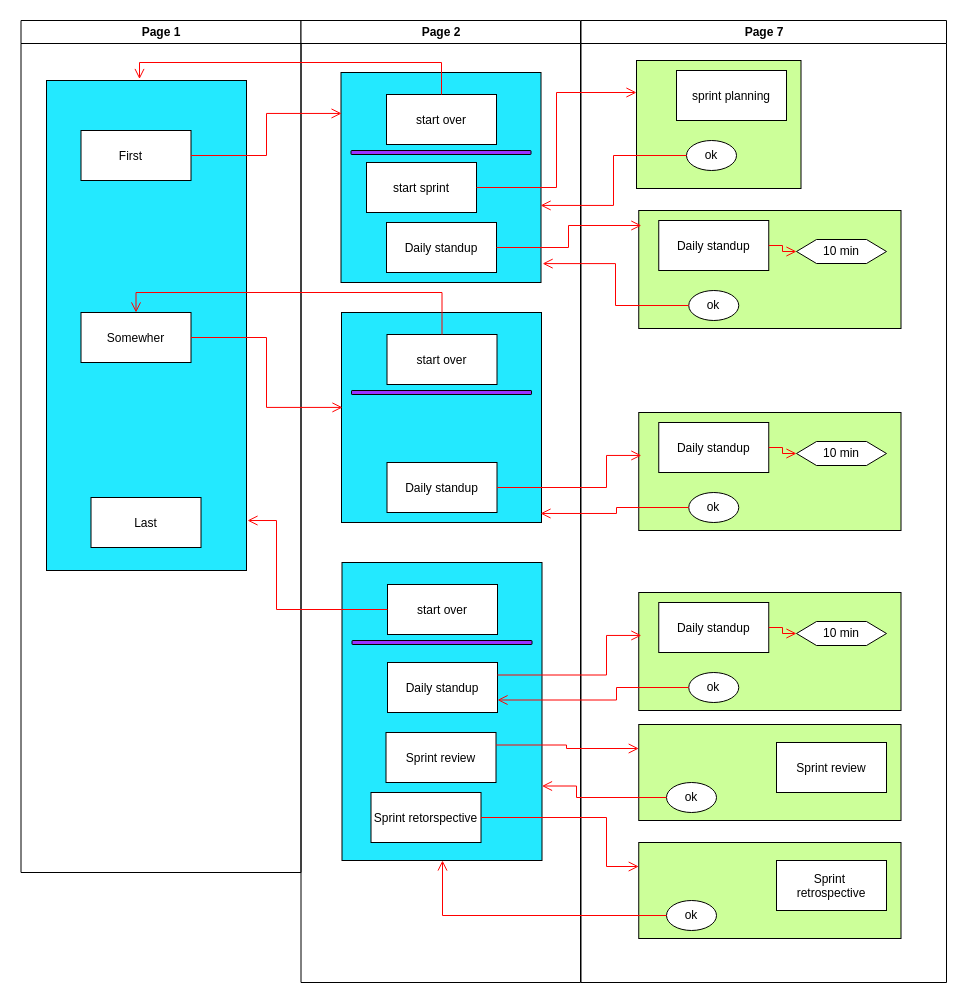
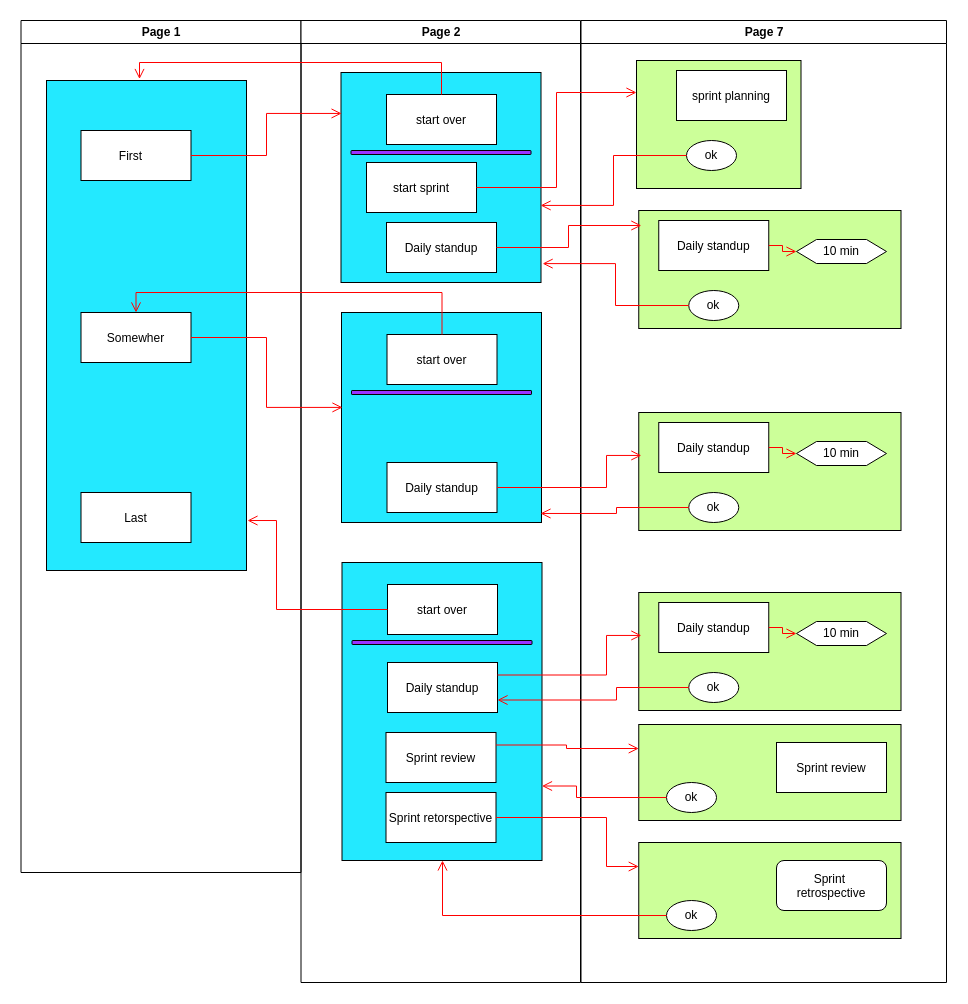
  <mxCell id="0" />
  <mxCell id="1" parent="0" />
  <mxCell id="2" value="Page 1" style="swimlane;whiteSpace=wrap" parent="1" vertex="1"><mxGeometry x="20.5" y="20" width="280" height="852" as="geometry" /></mxCell>
  <mxCell id="3" value="" style="rounded=0;whiteSpace=wrap;html=1;fillColor=light-dark(#23E9FF,var(--ge-dark-color, #121212));" vertex="1" parent="2"><mxGeometry x="25.5" y="60" width="200" height="490" as="geometry" /></mxCell>
  <mxCell id="4" value="First   " style="" parent="2" vertex="1"><mxGeometry x="60" y="110" width="110" height="50" as="geometry" /></mxCell>
  <mxCell id="5" value="Somewher" style="" parent="2" vertex="1"><mxGeometry x="60" y="292" width="110" height="50" as="geometry" /></mxCell>
- <mxCell id="6" value="Last" style="" parent="2" vertex="1"><mxGeometry x="70" y="477" width="110" height="50" as="geometry" /></mxCell>
+ <mxCell id="6" value="Last" style="" parent="2" vertex="1"><mxGeometry x="60" y="472" width="110" height="50" as="geometry" /></mxCell>
  <mxCell id="7" value="Page 2" style="swimlane;whiteSpace=wrap" parent="1" vertex="1"><mxGeometry x="300.5" y="20" width="279.5" height="962" as="geometry" /></mxCell>
  <mxCell id="8" value="" style="rounded=0;whiteSpace=wrap;html=1;fillColor=light-dark(#23E9FF,var(--ge-dark-color, #121212));" vertex="1" parent="7"><mxGeometry x="40" y="52" width="200" height="210" as="geometry" /></mxCell>
  <mxCell id="9" value="start over" style="" parent="7" vertex="1"><mxGeometry x="85.5" y="74" width="110" height="50" as="geometry" /></mxCell>
  <mxCell id="10" value="start sprint" style="" parent="7" vertex="1"><mxGeometry x="65.5" y="142" width="110" height="50" as="geometry" /></mxCell>
  <mxCell id="11" value="Daily standup" style="" parent="7" vertex="1"><mxGeometry x="85.5" y="202" width="110" height="50" as="geometry" /></mxCell>
  <mxCell id="12" value="" style="rounded=1;whiteSpace=wrap;html=1;fillColor=light-dark(#9933FF,var(--ge-dark-color, #121212));" vertex="1" parent="7"><mxGeometry x="50" y="130" width="180" height="4" as="geometry" /></mxCell>
  <mxCell id="13" value="" style="rounded=0;whiteSpace=wrap;html=1;fillColor=light-dark(#23E9FF,var(--ge-dark-color, #121212));" vertex="1" parent="7"><mxGeometry x="40.5" y="292" width="200" height="210" as="geometry" /></mxCell>
  <mxCell id="14" value="start over" style="" vertex="1" parent="7"><mxGeometry x="86" y="314" width="110" height="50" as="geometry" /></mxCell>
  <mxCell id="15" value="Daily standup" style="" vertex="1" parent="7"><mxGeometry x="86" y="442" width="110" height="50" as="geometry" /></mxCell>
  <mxCell id="16" value="" style="rounded=1;whiteSpace=wrap;html=1;fillColor=light-dark(#9933FF,var(--ge-dark-color, #121212));" vertex="1" parent="7"><mxGeometry x="50.5" y="370" width="180" height="4" as="geometry" /></mxCell>
  <mxCell id="17" value="" style="rounded=0;whiteSpace=wrap;html=1;fillColor=light-dark(#23E9FF,var(--ge-dark-color, #121212));" vertex="1" parent="7"><mxGeometry x="41" y="542" width="200" height="298" as="geometry" /></mxCell>
  <mxCell id="18" value="start over" style="" vertex="1" parent="7"><mxGeometry x="86.5" y="564" width="110" height="50" as="geometry" /></mxCell>
  <mxCell id="19" value="Daily standup" style="" vertex="1" parent="7"><mxGeometry x="86.5" y="642" width="110" height="50" as="geometry" /></mxCell>
  <mxCell id="20" value="" style="rounded=1;whiteSpace=wrap;html=1;fillColor=light-dark(#9933FF,var(--ge-dark-color, #121212));" vertex="1" parent="7"><mxGeometry x="51" y="620" width="180" height="4" as="geometry" /></mxCell>
- <mxCell id="21" value="Sprint retorspective" style="" vertex="1" parent="7"><mxGeometry x="70" y="772" width="110" height="50" as="geometry" /></mxCell>
+ <mxCell id="21" value="Sprint retorspective" style="" vertex="1" parent="7"><mxGeometry x="85" y="772" width="110" height="50" as="geometry" /></mxCell>
  <mxCell id="22" value="Sprint review" style="" vertex="1" parent="7"><mxGeometry x="85" y="712" width="110" height="50" as="geometry" /></mxCell>
  <mxCell id="23" value="Page 7" style="swimlane;whiteSpace=wrap" parent="1" vertex="1"><mxGeometry x="580.5" y="20" width="365.5" height="962" as="geometry" /></mxCell>
  <mxCell id="24" value="" style="rounded=0;whiteSpace=wrap;html=1;fillColor=light-dark(#CCFF99,var(--ge-dark-color, #121212));" vertex="1" parent="23"><mxGeometry x="55.5" y="40" width="164.5" height="128" as="geometry" /></mxCell>
  <mxCell id="25" value="sprint planning" style="" vertex="1" parent="23"><mxGeometry x="95.5" y="50" width="110" height="50" as="geometry" /></mxCell>
  <mxCell id="26" value="ok" style="ellipse;whiteSpace=wrap;html=1;" vertex="1" parent="23"><mxGeometry x="105.5" y="120" width="50" height="30" as="geometry" /></mxCell>
  <mxCell id="27" value="" style="rounded=0;whiteSpace=wrap;html=1;fillColor=light-dark(#CCFF99,var(--ge-dark-color, #121212));" vertex="1" parent="23"><mxGeometry x="57.75" y="190" width="262.25" height="118" as="geometry" /></mxCell>
  <mxCell id="28" value="Daily standup" style="" vertex="1" parent="23"><mxGeometry x="77.75" y="200" width="110" height="50" as="geometry" /></mxCell>
  <mxCell id="29" value="ok" style="ellipse;whiteSpace=wrap;html=1;" vertex="1" parent="23"><mxGeometry x="107.75" y="270" width="50" height="30" as="geometry" /></mxCell>
  <mxCell id="30" value="10 min" style="shape=hexagon;perimeter=hexagonPerimeter2;whiteSpace=wrap;html=1;fixedSize=1;" vertex="1" parent="23"><mxGeometry x="215.5" y="219" width="90" height="24" as="geometry" /></mxCell>
  <mxCell id="31" value="" style="edgeStyle=elbowEdgeStyle;elbow=horizontal;verticalAlign=bottom;endArrow=open;endSize=8;strokeColor=#FF0000;endFill=1;rounded=0;exitX=1;exitY=0.5;exitDx=0;exitDy=0;" edge="1" parent="23" source="28" target="30"><mxGeometry x="-240" y="20" as="geometry"><mxPoint x="67.5" y="232" as="targetPoint" /><mxPoint x="-74.5" y="195" as="sourcePoint" /></mxGeometry></mxCell>
  <mxCell id="32" value="" style="rounded=0;whiteSpace=wrap;html=1;fillColor=light-dark(#CCFF99,var(--ge-dark-color, #121212));" vertex="1" parent="23"><mxGeometry x="57.75" y="392" width="262.25" height="118" as="geometry" /></mxCell>
  <mxCell id="33" value="Daily standup" style="" vertex="1" parent="23"><mxGeometry x="77.75" y="402" width="110" height="50" as="geometry" /></mxCell>
  <mxCell id="34" value="ok" style="ellipse;whiteSpace=wrap;html=1;" vertex="1" parent="23"><mxGeometry x="107.75" y="472" width="50" height="30" as="geometry" /></mxCell>
  <mxCell id="35" value="10 min" style="shape=hexagon;perimeter=hexagonPerimeter2;whiteSpace=wrap;html=1;fixedSize=1;" vertex="1" parent="23"><mxGeometry x="215.5" y="421" width="90" height="24" as="geometry" /></mxCell>
  <mxCell id="36" value="" style="edgeStyle=elbowEdgeStyle;elbow=horizontal;verticalAlign=bottom;endArrow=open;endSize=8;strokeColor=#FF0000;endFill=1;rounded=0;exitX=1;exitY=0.5;exitDx=0;exitDy=0;" edge="1" parent="23" source="33" target="35"><mxGeometry x="-964.5" y="-108" as="geometry"><mxPoint x="67.5" y="434" as="targetPoint" /><mxPoint x="-74.5" y="397" as="sourcePoint" /></mxGeometry></mxCell>
  <mxCell id="37" value="" style="rounded=0;whiteSpace=wrap;html=1;fillColor=light-dark(#CCFF99,var(--ge-dark-color, #121212));" vertex="1" parent="23"><mxGeometry x="57.75" y="572" width="262.25" height="118" as="geometry" /></mxCell>
  <mxCell id="38" value="Daily standup" style="" vertex="1" parent="23"><mxGeometry x="77.75" y="582" width="110" height="50" as="geometry" /></mxCell>
  <mxCell id="39" value="ok" style="ellipse;whiteSpace=wrap;html=1;" vertex="1" parent="23"><mxGeometry x="107.75" y="652" width="50" height="30" as="geometry" /></mxCell>
  <mxCell id="40" value="10 min" style="shape=hexagon;perimeter=hexagonPerimeter2;whiteSpace=wrap;html=1;fixedSize=1;" vertex="1" parent="23"><mxGeometry x="215.5" y="601" width="90" height="24" as="geometry" /></mxCell>
  <mxCell id="41" value="" style="edgeStyle=elbowEdgeStyle;elbow=horizontal;verticalAlign=bottom;endArrow=open;endSize=8;strokeColor=#FF0000;endFill=1;rounded=0;exitX=1;exitY=0.5;exitDx=0;exitDy=0;" edge="1" parent="23" source="38" target="40"><mxGeometry x="-1689" y="-236" as="geometry"><mxPoint x="67.5" y="614" as="targetPoint" /><mxPoint x="-74.5" y="577" as="sourcePoint" /></mxGeometry></mxCell>
  <mxCell id="42" value="" style="rounded=0;whiteSpace=wrap;html=1;fillColor=light-dark(#CCFF99,var(--ge-dark-color, #121212));" vertex="1" parent="23"><mxGeometry x="57.75" y="704" width="262.25" height="96" as="geometry" /></mxCell>
  <mxCell id="43" value="Sprint review" style="" vertex="1" parent="23"><mxGeometry x="195.5" y="722" width="110" height="50" as="geometry" /></mxCell>
  <mxCell id="44" value="ok" style="ellipse;whiteSpace=wrap;html=1;" vertex="1" parent="23"><mxGeometry x="85.5" y="762" width="50" height="30" as="geometry" /></mxCell>
  <mxCell id="45" value="" style="rounded=0;whiteSpace=wrap;html=1;fillColor=light-dark(#CCFF99,var(--ge-dark-color, #121212));" vertex="1" parent="23"><mxGeometry x="57.75" y="822" width="262.25" height="96" as="geometry" /></mxCell>
- <mxCell id="46" value="Sprint &#10;retrospective" style="" vertex="1" parent="23"><mxGeometry x="195.5" y="840" width="110" height="50" as="geometry" /></mxCell>
+ <mxCell id="46" value="Sprint &#10;retrospective" style="rounded=1;" vertex="1" parent="23"><mxGeometry x="195.5" y="840" width="110" height="50" as="geometry" /></mxCell>
  <mxCell id="47" value="ok" style="ellipse;whiteSpace=wrap;html=1;" vertex="1" parent="23"><mxGeometry x="85.5" y="880" width="50" height="30" as="geometry" /></mxCell>
  <mxCell id="48" value="" style="edgeStyle=elbowEdgeStyle;elbow=horizontal;verticalAlign=bottom;endArrow=open;endSize=8;strokeColor=#FF0000;endFill=1;rounded=0;entryX=0.003;entryY=0.195;entryDx=0;entryDy=0;entryPerimeter=0;" parent="1" target="8" edge="1"><mxGeometry x="484.5" y="148" as="geometry"><mxPoint x="355.5" y="110" as="targetPoint" /><mxPoint x="190.5" y="155" as="sourcePoint" /></mxGeometry></mxCell>
  <mxCell id="49" value="" style="edgeStyle=elbowEdgeStyle;elbow=horizontal;verticalAlign=bottom;endArrow=open;endSize=8;strokeColor=#FF0000;endFill=1;rounded=0;entryX=0.465;entryY=-0.003;entryDx=0;entryDy=0;entryPerimeter=0;" edge="1" parent="1" source="9" target="3"><mxGeometry x="484.5" y="148" as="geometry"><mxPoint x="146" y="52" as="targetPoint" /><mxPoint x="201" y="165" as="sourcePoint" /><Array as="points"><mxPoint x="306" y="62" /></Array></mxGeometry></mxCell>
  <mxCell id="50" value="" style="edgeStyle=elbowEdgeStyle;elbow=horizontal;verticalAlign=bottom;endArrow=open;endSize=8;strokeColor=#FF0000;endFill=1;rounded=0;exitX=1;exitY=0.5;exitDx=0;exitDy=0;entryX=0;entryY=0.25;entryDx=0;entryDy=0;" edge="1" parent="1" source="10" target="24"><mxGeometry x="484.5" y="148" as="geometry"><mxPoint x="636" y="174.25" as="targetPoint" /><mxPoint x="200.5" y="165" as="sourcePoint" /></mxGeometry></mxCell>
  <mxCell id="51" value="" style="edgeStyle=elbowEdgeStyle;elbow=horizontal;verticalAlign=bottom;endArrow=open;endSize=8;strokeColor=#FF0000;endFill=1;rounded=0;entryX=0.998;entryY=0.633;entryDx=0;entryDy=0;entryPerimeter=0;" edge="1" parent="1" source="26" target="8"><mxGeometry x="484.5" y="148" as="geometry"><mxPoint x="646" y="179" as="targetPoint" /><mxPoint x="506" y="197" as="sourcePoint" /></mxGeometry></mxCell>
  <mxCell id="52" value="" style="edgeStyle=elbowEdgeStyle;elbow=horizontal;verticalAlign=bottom;endArrow=open;endSize=8;strokeColor=#FF0000;endFill=1;rounded=0;exitX=1;exitY=0.5;exitDx=0;exitDy=0;entryX=0.01;entryY=0.127;entryDx=0;entryDy=0;entryPerimeter=0;" edge="1" parent="1" source="11" target="27"><mxGeometry x="484.5" y="148" as="geometry"><mxPoint x="646" y="184.25" as="targetPoint" /><mxPoint x="506" y="197" as="sourcePoint" /><Array as="points" /></mxGeometry></mxCell>
  <mxCell id="53" value="" style="edgeStyle=elbowEdgeStyle;elbow=horizontal;verticalAlign=bottom;endArrow=open;endSize=8;strokeColor=#FF0000;endFill=1;rounded=0;exitX=0;exitY=0.5;exitDx=0;exitDy=0;entryX=1.008;entryY=0.91;entryDx=0;entryDy=0;entryPerimeter=0;" edge="1" parent="1" source="29" target="8"><mxGeometry x="484.5" y="148" as="geometry"><mxPoint x="648" y="294" as="targetPoint" /><mxPoint x="506" y="257" as="sourcePoint" /><Array as="points" /></mxGeometry></mxCell>
  <mxCell id="54" value="" style="edgeStyle=elbowEdgeStyle;elbow=horizontal;verticalAlign=bottom;endArrow=open;endSize=8;strokeColor=#FF0000;endFill=1;rounded=0;exitX=1;exitY=0.5;exitDx=0;exitDy=0;entryX=0.005;entryY=0.452;entryDx=0;entryDy=0;entryPerimeter=0;" edge="1" parent="1" source="5" target="13"><mxGeometry x="484.5" y="148" as="geometry"><mxPoint x="326" y="342" as="targetPoint" /><mxPoint x="256" y="342" as="sourcePoint" /></mxGeometry></mxCell>
  <mxCell id="55" value="" style="edgeStyle=elbowEdgeStyle;elbow=horizontal;verticalAlign=bottom;endArrow=open;endSize=8;strokeColor=#FF0000;endFill=1;rounded=0;entryX=0.5;entryY=0;entryDx=0;entryDy=0;" edge="1" parent="1" source="14" target="5"><mxGeometry x="484.5" y="148" as="geometry"><mxPoint x="352" y="351" as="targetPoint" /><mxPoint x="201" y="275" as="sourcePoint" /><Array as="points"><mxPoint x="326" y="292" /></Array></mxGeometry></mxCell>
  <mxCell id="56" value="" style="edgeStyle=elbowEdgeStyle;elbow=horizontal;verticalAlign=bottom;endArrow=open;endSize=8;strokeColor=#FF0000;endFill=1;rounded=0;exitX=1;exitY=0.5;exitDx=0;exitDy=0;entryX=0.01;entryY=0.364;entryDx=0;entryDy=0;entryPerimeter=0;" edge="1" parent="1" source="15" target="32"><mxGeometry x="484.5" y="148" as="geometry"><mxPoint x="201" y="263" as="targetPoint" /><mxPoint x="424" y="344" as="sourcePoint" /><Array as="points"><mxPoint x="606" y="472" /></Array></mxGeometry></mxCell>
  <mxCell id="57" value="" style="edgeStyle=elbowEdgeStyle;elbow=horizontal;verticalAlign=bottom;endArrow=open;endSize=8;strokeColor=#FF0000;endFill=1;rounded=0;entryX=0.995;entryY=0.957;entryDx=0;entryDy=0;entryPerimeter=0;" edge="1" parent="1" source="34" target="13"><mxGeometry x="484.5" y="148" as="geometry"><mxPoint x="651" y="465" as="targetPoint" /><mxPoint x="507" y="497" as="sourcePoint" /><Array as="points"><mxPoint x="616" y="482" /></Array></mxGeometry></mxCell>
  <mxCell id="58" value="" style="edgeStyle=elbowEdgeStyle;elbow=horizontal;verticalAlign=bottom;endArrow=open;endSize=8;strokeColor=#FF0000;endFill=1;rounded=0;exitX=1;exitY=0.25;exitDx=0;exitDy=0;entryX=0.01;entryY=0.364;entryDx=0;entryDy=0;entryPerimeter=0;" edge="1" parent="1" target="37" source="19"><mxGeometry x="484.5" y="148" as="geometry"><mxPoint x="201" y="443" as="targetPoint" /><mxPoint x="497" y="667" as="sourcePoint" /><Array as="points"><mxPoint x="606" y="652" /></Array></mxGeometry></mxCell>
  <mxCell id="59" value="" style="edgeStyle=elbowEdgeStyle;elbow=horizontal;verticalAlign=bottom;endArrow=open;endSize=8;strokeColor=#FF0000;endFill=1;rounded=0;entryX=1;entryY=0.75;entryDx=0;entryDy=0;" edge="1" parent="1" source="39" target="19"><mxGeometry x="484.5" y="148" as="geometry"><mxPoint x="540" y="693" as="targetPoint" /><mxPoint x="507" y="677" as="sourcePoint" /><Array as="points"><mxPoint x="616" y="662" /></Array></mxGeometry></mxCell>
  <mxCell id="60" value="" style="edgeStyle=elbowEdgeStyle;elbow=horizontal;verticalAlign=bottom;endArrow=open;endSize=8;strokeColor=#FF0000;endFill=1;rounded=0;entryX=1.005;entryY=0.898;entryDx=0;entryDy=0;entryPerimeter=0;" edge="1" parent="1" source="18" target="3"><mxGeometry x="484.5" y="148" as="geometry"><mxPoint x="146" y="322" as="targetPoint" /><mxPoint x="452" y="344" as="sourcePoint" /><Array as="points"><mxPoint x="276" y="562" /></Array></mxGeometry></mxCell>
  <mxCell id="61" value="" style="edgeStyle=elbowEdgeStyle;elbow=horizontal;verticalAlign=bottom;endArrow=open;endSize=8;strokeColor=#FF0000;endFill=1;rounded=0;exitX=1;exitY=0.25;exitDx=0;exitDy=0;entryX=0;entryY=0.25;entryDx=0;entryDy=0;" edge="1" parent="1" source="22" target="42"><mxGeometry x="484.5" y="148" as="geometry"><mxPoint x="651" y="645" as="targetPoint" /><mxPoint x="507" y="685" as="sourcePoint" /><Array as="points"><mxPoint x="566" y="742" /></Array></mxGeometry></mxCell>
  <mxCell id="62" value="" style="edgeStyle=elbowEdgeStyle;elbow=horizontal;verticalAlign=bottom;endArrow=open;endSize=8;strokeColor=#FF0000;endFill=1;rounded=0;exitX=0;exitY=0.5;exitDx=0;exitDy=0;entryX=1;entryY=0.75;entryDx=0;entryDy=0;" edge="1" parent="1" source="44" target="17"><mxGeometry x="484.5" y="148" as="geometry"><mxPoint x="648" y="758" as="targetPoint" /><mxPoint x="506" y="755" as="sourcePoint" /><Array as="points"><mxPoint x="576" y="752" /></Array></mxGeometry></mxCell>
  <mxCell id="63" value="" style="edgeStyle=elbowEdgeStyle;elbow=horizontal;verticalAlign=bottom;endArrow=open;endSize=8;strokeColor=#FF0000;endFill=1;rounded=0;entryX=0.5;entryY=1;entryDx=0;entryDy=0;" edge="1" parent="1" source="47" target="17"><mxGeometry x="484.5" y="148" as="geometry"><mxPoint x="552" y="796" as="targetPoint" /><mxPoint x="676" y="807" as="sourcePoint" /><Array as="points"><mxPoint x="442" y="882" /></Array></mxGeometry></mxCell>
  <mxCell id="64" value="" style="edgeStyle=elbowEdgeStyle;elbow=horizontal;verticalAlign=bottom;endArrow=open;endSize=8;strokeColor=#FF0000;endFill=1;rounded=0;entryX=0;entryY=0.25;entryDx=0;entryDy=0;exitX=1;exitY=0.5;exitDx=0;exitDy=0;" edge="1" parent="1" source="21" target="45"><mxGeometry x="484.5" y="148" as="geometry"><mxPoint x="452" y="870" as="targetPoint" /><mxPoint x="676" y="925" as="sourcePoint" /><Array as="points"><mxPoint x="606" y="842" /></Array></mxGeometry></mxCell>
